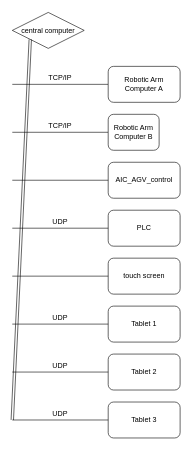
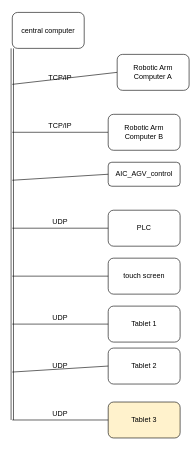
  <mxCell id="0" />
  <mxCell id="1" parent="0" />
- <mxCell id="2" value="central computer" style="rhombus;whiteSpace=wrap;html=1;" vertex="1" parent="1"><mxGeometry x="20" y="20" width="120" height="60" as="geometry" /></mxCell>
+ <mxCell id="2" value="central computer" style="rounded=1;whiteSpace=wrap;html=1;" vertex="1" parent="1"><mxGeometry x="20" y="20" width="120" height="60" as="geometry" /></mxCell>
  <mxCell id="3" value="" style="shape=link;html=1;exitX=0;exitY=1;exitDx=0;exitDy=0;" edge="1" parent="1" source="2"><mxGeometry width="100" relative="1" as="geometry"><mxPoint x="430" y="360" as="sourcePoint" /><mxPoint x="20" y="700" as="targetPoint" /></mxGeometry></mxCell>
  <mxCell id="4" value="" style="endArrow=none;html=1;entryX=0;entryY=0.5;entryDx=0;entryDy=0;" edge="1" parent="1" target="5"><mxGeometry width="50" height="50" relative="1" as="geometry"><mxPoint x="20" y="220" as="sourcePoint" /><mxPoint x="60" y="220" as="targetPoint" /></mxGeometry></mxCell>
- <mxCell id="5" value="Robotic Arm &lt;br&gt;Computer B" style="rounded=1;whiteSpace=wrap;html=1;" vertex="1" parent="1"><mxGeometry x="180" y="190" width="85" height="60" as="geometry" /></mxCell>
+ <mxCell id="5" value="Robotic Arm &lt;br&gt;Computer B" style="rounded=1;whiteSpace=wrap;html=1;" vertex="1" parent="1"><mxGeometry x="180" y="190" width="120" height="60" as="geometry" /></mxCell>
  <mxCell id="6" value="PLC" style="rounded=1;whiteSpace=wrap;html=1;" vertex="1" parent="1"><mxGeometry x="180" y="350" width="120" height="60" as="geometry" /></mxCell>
  <mxCell id="7" value="" style="endArrow=none;html=1;entryX=0;entryY=0.5;entryDx=0;entryDy=0;" edge="1" parent="1" target="6"><mxGeometry width="50" height="50" relative="1" as="geometry"><mxPoint x="20" y="380" as="sourcePoint" /><mxPoint x="510" y="470" as="targetPoint" /></mxGeometry></mxCell>
- <mxCell id="8" value="AIC_AGV_control" style="rounded=1;whiteSpace=wrap;html=1;" vertex="1" parent="1"><mxGeometry x="180" y="270" width="120" height="60" as="geometry" /></mxCell>
+ <mxCell id="8" value="AIC_AGV_control" style="rounded=1;whiteSpace=wrap;html=1;" vertex="1" parent="1"><mxGeometry x="180" y="270" width="120" height="40" as="geometry" /></mxCell>
  <mxCell id="9" value="" style="endArrow=none;html=1;entryX=0;entryY=0.5;entryDx=0;entryDy=0;" edge="1" parent="1" target="8"><mxGeometry width="50" height="50" relative="1" as="geometry"><mxPoint x="20" y="300" as="sourcePoint" /><mxPoint x="60" y="300" as="targetPoint" /></mxGeometry></mxCell>
  <mxCell id="10" value="Tablet 1" style="rounded=1;whiteSpace=wrap;html=1;" vertex="1" parent="1"><mxGeometry x="180" y="510" width="120" height="60" as="geometry" /></mxCell>
  <mxCell id="11" value="" style="endArrow=none;html=1;entryX=0;entryY=0.5;entryDx=0;entryDy=0;" edge="1" parent="1" target="10"><mxGeometry width="50" height="50" relative="1" as="geometry"><mxPoint x="20" y="540" as="sourcePoint" /><mxPoint x="510" y="460" as="targetPoint" /></mxGeometry></mxCell>
  <mxCell id="12" value="" style="endArrow=none;html=1;entryX=0;entryY=0.5;entryDx=0;entryDy=0;" edge="1" parent="1" target="13"><mxGeometry width="50" height="50" relative="1" as="geometry"><mxPoint x="20" y="140" as="sourcePoint" /><mxPoint x="60" y="140" as="targetPoint" /></mxGeometry></mxCell>
- <mxCell id="13" value="Robotic Arm &lt;br&gt;Computer A" style="rounded=1;whiteSpace=wrap;html=1;" vertex="1" parent="1"><mxGeometry x="180" y="110" width="120" height="60" as="geometry" /></mxCell>
- <mxCell id="14" value="Tablet 2" style="rounded=1;whiteSpace=wrap;html=1;" vertex="1" parent="1"><mxGeometry x="180" y="590" width="120" height="60" as="geometry" /></mxCell>
+ <mxCell id="13" value="Robotic Arm &lt;br&gt;Computer A" style="rounded=1;whiteSpace=wrap;html=1;" vertex="1" parent="1"><mxGeometry x="195" y="90" width="120" height="60" as="geometry" /></mxCell>
+ <mxCell id="14" value="Tablet 2" style="rounded=1;whiteSpace=wrap;html=1;" vertex="1" parent="1"><mxGeometry x="180" y="580" width="120" height="60" as="geometry" /></mxCell>
  <mxCell id="15" value="" style="endArrow=none;html=1;entryX=0;entryY=0.5;entryDx=0;entryDy=0;" edge="1" parent="1" target="14"><mxGeometry width="50" height="50" relative="1" as="geometry"><mxPoint x="20" y="620" as="sourcePoint" /><mxPoint x="510" y="540" as="targetPoint" /></mxGeometry></mxCell>
- <mxCell id="16" value="Tablet 3" style="rounded=1;whiteSpace=wrap;html=1;" vertex="1" parent="1"><mxGeometry x="180" y="670" width="120" height="60" as="geometry" /></mxCell>
+ <mxCell id="16" value="Tablet 3" style="rounded=1;whiteSpace=wrap;html=1;fillColor=#fff2cc;" vertex="1" parent="1"><mxGeometry x="180" y="670" width="120" height="60" as="geometry" /></mxCell>
  <mxCell id="17" value="" style="endArrow=none;html=1;entryX=0;entryY=0.5;entryDx=0;entryDy=0;" edge="1" parent="1" target="16"><mxGeometry width="50" height="50" relative="1" as="geometry"><mxPoint x="20" y="700" as="sourcePoint" /><mxPoint x="510" y="620" as="targetPoint" /></mxGeometry></mxCell>
  <mxCell id="18" value="touch screen" style="rounded=1;whiteSpace=wrap;html=1;" vertex="1" parent="1"><mxGeometry x="180" y="430" width="120" height="60" as="geometry" /></mxCell>
  <mxCell id="19" value="" style="endArrow=none;html=1;entryX=0;entryY=0.5;entryDx=0;entryDy=0;" edge="1" parent="1" target="18"><mxGeometry width="50" height="50" relative="1" as="geometry"><mxPoint x="20" y="460" as="sourcePoint" /><mxPoint x="510" y="550" as="targetPoint" /></mxGeometry></mxCell>
  <mxCell id="20" value="TCP/IP" style="text;html=1;strokeColor=none;fillColor=none;align=center;verticalAlign=middle;whiteSpace=wrap;rounded=0;" vertex="1" parent="1"><mxGeometry x="80" y="120" width="40" height="20" as="geometry" /></mxCell>
  <mxCell id="21" value="TCP/IP" style="text;html=1;strokeColor=none;fillColor=none;align=center;verticalAlign=middle;whiteSpace=wrap;rounded=0;" vertex="1" parent="1"><mxGeometry x="80" y="200" width="40" height="20" as="geometry" /></mxCell>
  <mxCell id="22" value="UDP" style="text;html=1;strokeColor=none;fillColor=none;align=center;verticalAlign=middle;whiteSpace=wrap;rounded=0;" vertex="1" parent="1"><mxGeometry x="80" y="360" width="40" height="20" as="geometry" /></mxCell>
  <mxCell id="23" value="UDP" style="text;html=1;strokeColor=none;fillColor=none;align=center;verticalAlign=middle;whiteSpace=wrap;rounded=0;" vertex="1" parent="1"><mxGeometry x="80" y="520" width="40" height="20" as="geometry" /></mxCell>
  <mxCell id="24" value="UDP" style="text;html=1;strokeColor=none;fillColor=none;align=center;verticalAlign=middle;whiteSpace=wrap;rounded=0;" vertex="1" parent="1"><mxGeometry x="80" y="600" width="40" height="20" as="geometry" /></mxCell>
  <mxCell id="25" value="UDP" style="text;html=1;strokeColor=none;fillColor=none;align=center;verticalAlign=middle;whiteSpace=wrap;rounded=0;" vertex="1" parent="1"><mxGeometry x="80" y="680" width="40" height="20" as="geometry" /></mxCell>
